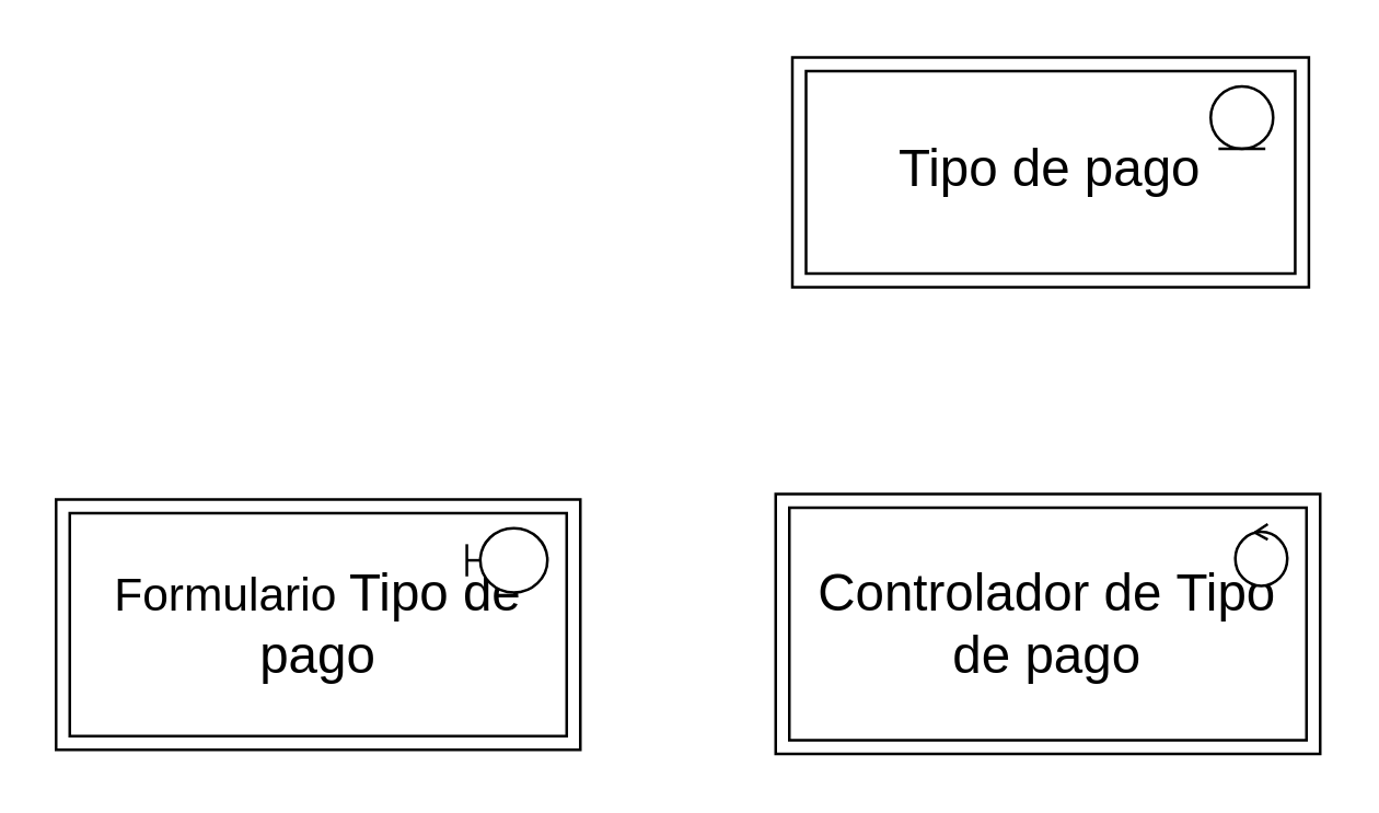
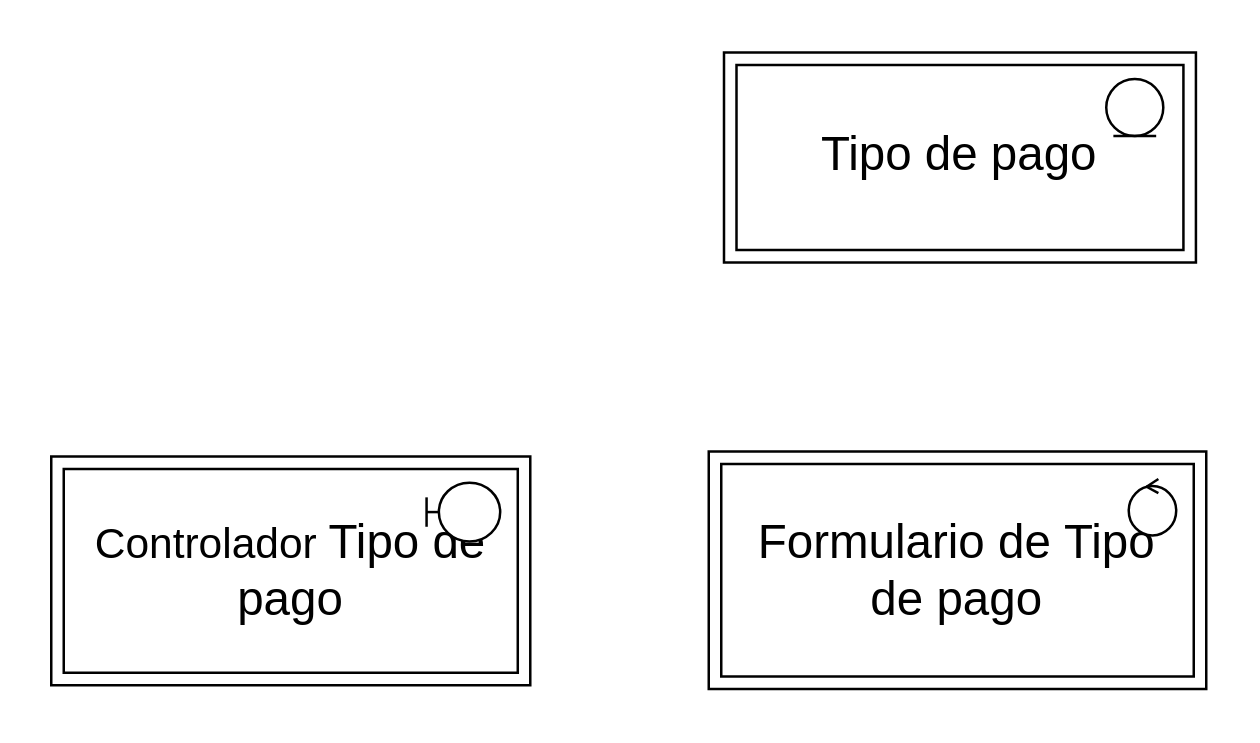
  <mxCell id="0" />
  <mxCell id="1" parent="0" />
  <mxCell id="2" value="" style="group" vertex="1" connectable="0" parent="1"><mxGeometry x="280" y="25" width="199" height="84" as="geometry" /></mxCell>
  <mxCell id="3" value="&lt;font style=&quot;font-size: 19px&quot;&gt;Tipo de pago&lt;/font&gt;" style="shape=ext;margin=3;double=1;whiteSpace=wrap;html=1;align=center;" vertex="1" parent="2"><mxGeometry x="9.097" y="-4.603" width="188.766" height="84" as="geometry" /></mxCell>
  <mxCell id="4" value="" style="ellipse;shape=umlEntity;whiteSpace=wrap;html=1;" vertex="1" parent="2"><mxGeometry x="162" y="6" width="22.82" height="22.84" as="geometry" /></mxCell>
  <mxCell id="5" value="" style="group" vertex="1" connectable="0" parent="1"><mxGeometry x="283" y="180" width="199.0" height="95" as="geometry" /></mxCell>
- <mxCell id="6" value="&lt;font style=&quot;font-size: 19px&quot;&gt;Controlador de&amp;nbsp;&lt;/font&gt;&lt;span style=&quot;font-size: 19px&quot;&gt;Tipo de&amp;nbsp;&lt;/span&gt;&lt;span style=&quot;font-size: 19px&quot;&gt;pago&lt;/span&gt;" style="shape=ext;margin=3;double=1;whiteSpace=wrap;html=1;align=center;" vertex="1" parent="5"><mxGeometry width="199.0" height="95" as="geometry" /></mxCell>
+ <mxCell id="6" value="&lt;font style=&quot;font-size: 19px&quot;&gt;Formulario de&amp;nbsp;&lt;/font&gt;&lt;span style=&quot;font-size: 19px&quot;&gt;Tipo de&amp;nbsp;&lt;/span&gt;&lt;span style=&quot;font-size: 19px&quot;&gt;pago&lt;/span&gt;" style="shape=ext;margin=3;double=1;whiteSpace=wrap;html=1;align=center;" vertex="1" parent="5"><mxGeometry width="199.0" height="95" as="geometry" /></mxCell>
  <mxCell id="7" value="&lt;span style=&quot;color: rgba(0 , 0 , 0 , 0) ; font-family: monospace ; font-size: 0px&quot;&gt;%3CmxGraphModel%3E%3Croot%3E%3CmxCell%20id%3D%220%22%2F%3E%3CmxCell%20id%3D%221%22%20parent%3D%220%22%2F%3E%3CmxCell%20id%3D%222%22%20value%3D%22%22%20style%3D%22shape%3DumlBoundary%3BwhiteSpace%3Dwrap%3Bhtml%3D1%3B%22%20vertex%3D%221%22%20parent%3D%221%22%3E%3CmxGeometry%20x%3D%2298%22%20y%3D%2273%22%20width%3D%2286%22%20height%3D%2267%22%20as%3D%22geometry%22%2F%3E%3C%2FmxCell%3E%3C%2Froot%3E%3C%2FmxGraphModel%3E&lt;/span&gt;" style="ellipse;shape=umlControl;whiteSpace=wrap;html=1;" vertex="1" parent="5"><mxGeometry x="167.996" y="11.001" width="18.985" height="22.552" as="geometry" /></mxCell>
  <mxCell id="8" value="" style="group" vertex="1" connectable="0" parent="1"><mxGeometry x="20.004" y="181.996" width="191.611" height="91.5" as="geometry" /></mxCell>
- <mxCell id="9" value="&lt;font style=&quot;font-size: 17px&quot;&gt;Formulario&amp;nbsp;&lt;/font&gt;&lt;span style=&quot;font-size: 19px&quot;&gt;Tipo de pago&lt;/span&gt;" style="shape=ext;margin=3;double=1;whiteSpace=wrap;html=1;align=center;" vertex="1" parent="8"><mxGeometry width="191.611" height="91.5" as="geometry" /></mxCell>
+ <mxCell id="9" value="&lt;font style=&quot;font-size: 17px&quot;&gt;Controlador&amp;nbsp;&lt;/font&gt;&lt;span style=&quot;font-size: 19px&quot;&gt;Tipo de pago&lt;/span&gt;" style="shape=ext;margin=3;double=1;whiteSpace=wrap;html=1;align=center;" vertex="1" parent="8"><mxGeometry width="191.611" height="91.5" as="geometry" /></mxCell>
  <mxCell id="10" value="" style="shape=umlBoundary;whiteSpace=wrap;html=1;" vertex="1" parent="8"><mxGeometry x="150.13" y="10.46" width="29.44" height="23.54" as="geometry" /></mxCell>
